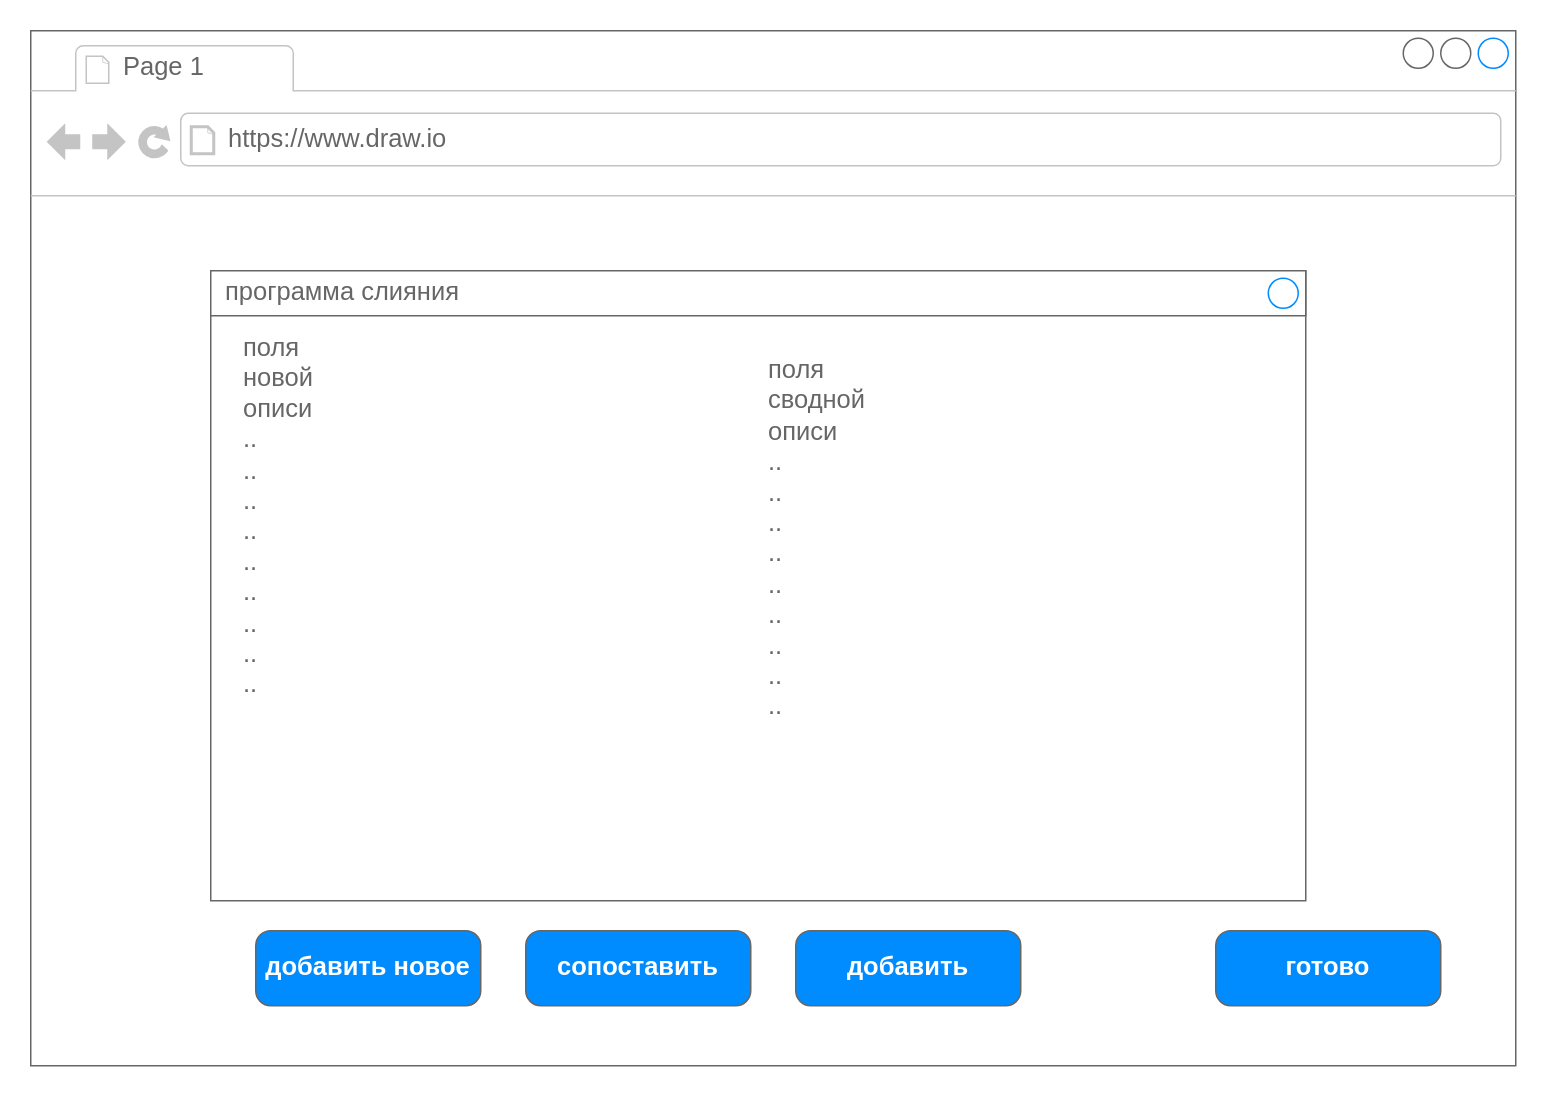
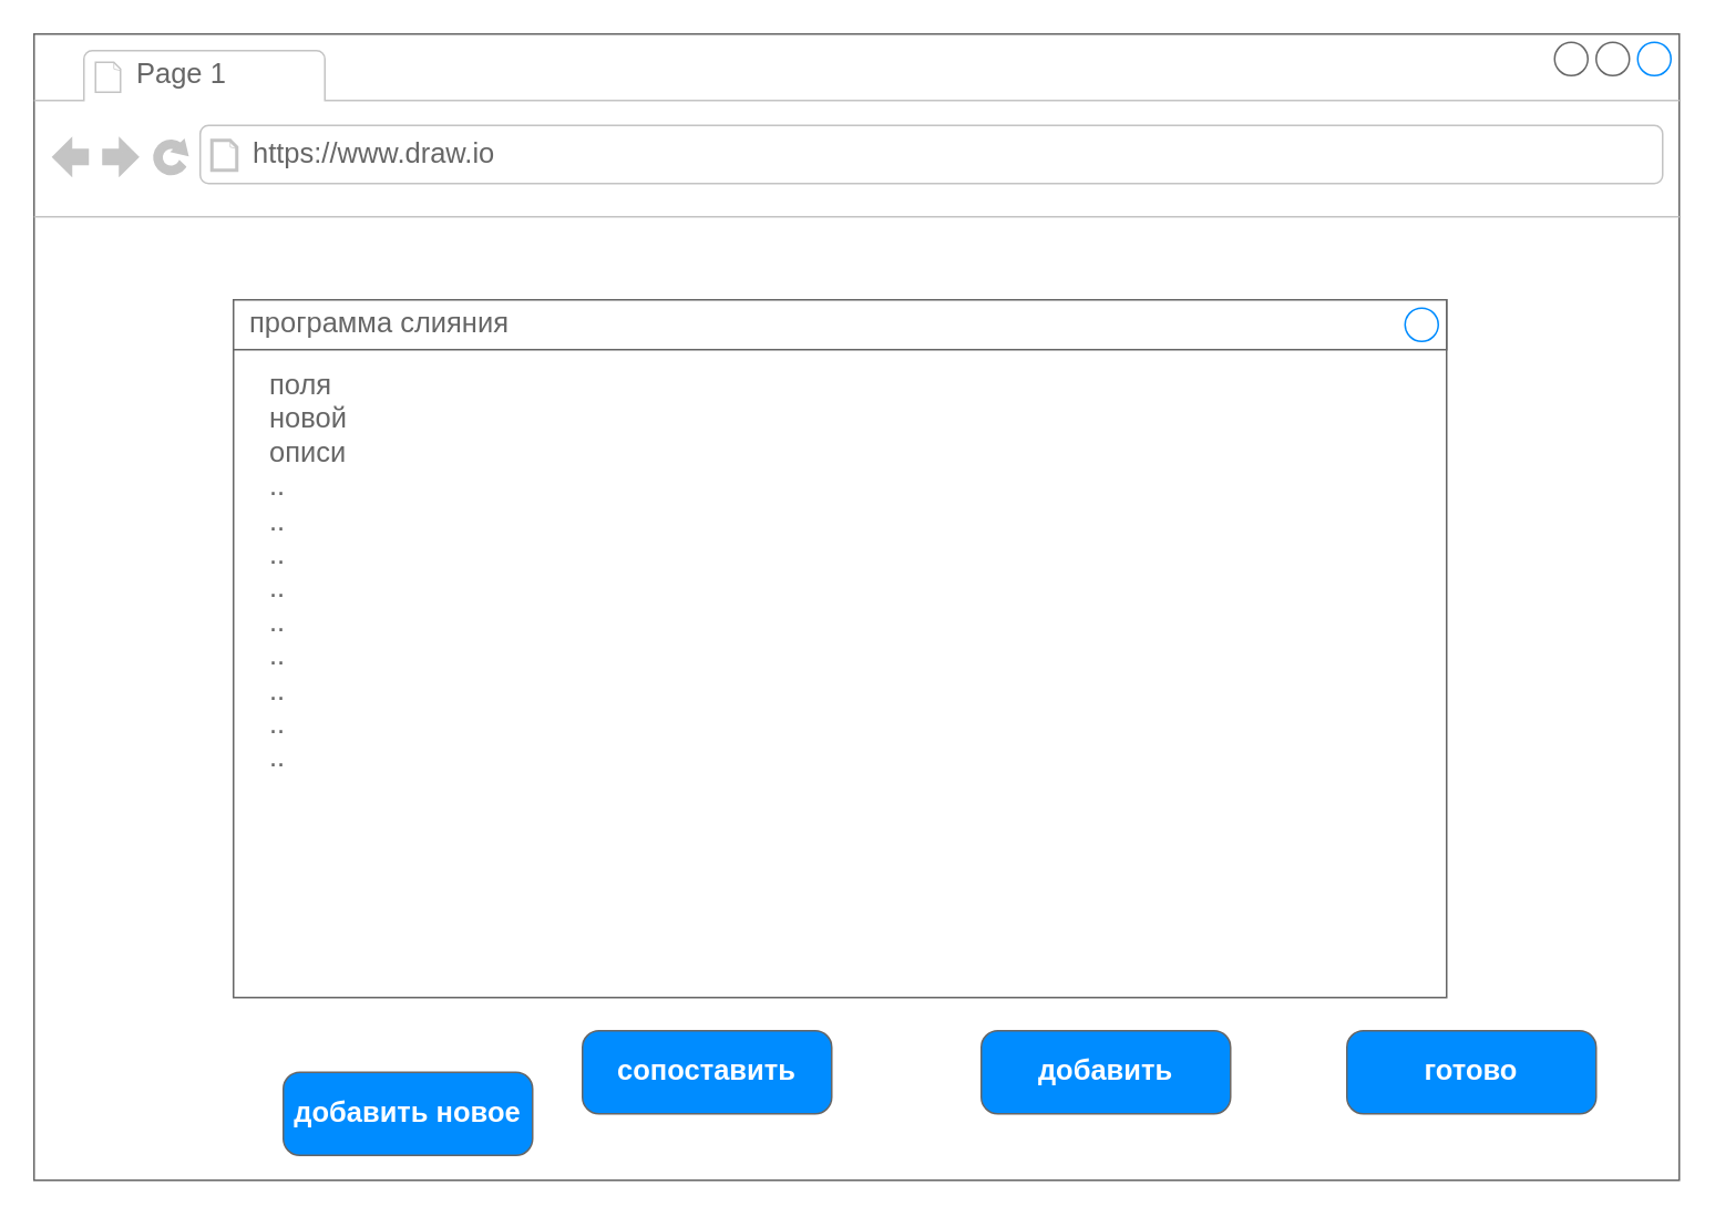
  <mxCell id="0" />
  <mxCell id="1" parent="0" />
  <mxCell id="2" value="" style="strokeWidth=1;shadow=0;dashed=0;align=center;html=1;shape=mxgraph.mockup.containers.browserWindow;rSize=0;strokeColor=#666666;strokeColor2=#008cff;strokeColor3=#c4c4c4;mainText=,;recursiveResize=0;" vertex="1" parent="1"><mxGeometry x="20" y="20" width="990" height="690" as="geometry" /></mxCell>
  <mxCell id="3" value="Page 1" style="strokeWidth=1;shadow=0;dashed=0;align=center;html=1;shape=mxgraph.mockup.containers.anchor;fontSize=17;fontColor=#666666;align=left;" vertex="1" parent="2"><mxGeometry x="60" y="12" width="110" height="26" as="geometry" /></mxCell>
  <mxCell id="4" value="https://www.draw.io" style="strokeWidth=1;shadow=0;dashed=0;align=center;html=1;shape=mxgraph.mockup.containers.anchor;rSize=0;fontSize=17;fontColor=#666666;align=left;" vertex="1" parent="2"><mxGeometry x="130" y="60" width="250" height="26" as="geometry" /></mxCell>
  <mxCell id="5" value="" style="strokeWidth=1;shadow=0;dashed=0;align=center;html=1;shape=mxgraph.mockup.containers.rrect;rSize=0;strokeColor=#666666;fontColor=#666666;fontSize=17;verticalAlign=top;whiteSpace=wrap;fillColor=#ffffff;spacingTop=32;" vertex="1" parent="2"><mxGeometry x="120" y="160" width="730" height="420" as="geometry" /></mxCell>
  <mxCell id="6" value="программа слияния" style="strokeWidth=1;shadow=0;dashed=0;align=center;html=1;shape=mxgraph.mockup.containers.rrect;rSize=0;fontSize=17;fontColor=#666666;strokeColor=#666666;align=left;spacingLeft=8;fillColor=#ffffff;resizeWidth=1;" vertex="1" parent="5"><mxGeometry width="730" height="30" relative="1" as="geometry" /></mxCell>
  <mxCell id="7" value="" style="shape=ellipse;strokeColor=#008cff;resizable=0;fillColor=none;html=1;" vertex="1" parent="6"><mxGeometry x="1" y="0.5" width="20" height="20" relative="1" as="geometry"><mxPoint x="-25" y="-10" as="offset" /></mxGeometry></mxCell>
  <mxCell id="8" value="поля&amp;nbsp;&lt;br&gt;новой&amp;nbsp;&lt;br&gt;описи&lt;br&gt;..&lt;br&gt;..&lt;br&gt;..&lt;br&gt;..&lt;br&gt;..&lt;br&gt;..&lt;br&gt;..&lt;br&gt;..&lt;br&gt;.." style="strokeWidth=1;shadow=0;dashed=0;align=center;html=1;shape=mxgraph.mockup.text.bulletedList;textColor=#666666;mainText=,,,,;textSize=17;bulletStyle=none;strokeColor=none;fillColor=none;align=left;verticalAlign=top;fontSize=17;fontColor=#666666;" vertex="1" parent="5"><mxGeometry x="20" y="35" width="340" height="250" as="geometry" /></mxCell>
- <mxCell id="9" value="поля&amp;nbsp;&lt;br&gt;сводной&amp;nbsp;&lt;br&gt;описи&lt;br&gt;..&lt;br&gt;..&lt;br&gt;..&lt;br&gt;..&lt;br&gt;..&lt;br&gt;..&lt;br&gt;..&lt;br&gt;..&lt;br&gt;.." style="strokeWidth=1;shadow=0;dashed=0;align=center;html=1;shape=mxgraph.mockup.text.bulletedList;textColor=#666666;mainText=,,,,;textSize=17;bulletStyle=none;strokeColor=none;fillColor=none;align=left;verticalAlign=top;fontSize=17;fontColor=#666666;" vertex="1" parent="5"><mxGeometry x="370" y="50" width="340" height="250" as="geometry" /></mxCell>
  <mxCell id="10" value="сопоставить" style="strokeWidth=1;shadow=0;dashed=0;align=center;html=1;shape=mxgraph.mockup.buttons.button;strokeColor=#666666;fontColor=#ffffff;mainText=;buttonStyle=round;fontSize=17;fontStyle=1;fillColor=#008cff;whiteSpace=wrap;" vertex="1" parent="2"><mxGeometry x="330" y="600" width="150" height="50" as="geometry" /></mxCell>
- <mxCell id="11" value="добавить" style="strokeWidth=1;shadow=0;dashed=0;align=center;html=1;shape=mxgraph.mockup.buttons.button;strokeColor=#666666;fontColor=#ffffff;mainText=;buttonStyle=round;fontSize=17;fontStyle=1;fillColor=#008cff;whiteSpace=wrap;" vertex="1" parent="2"><mxGeometry x="510" y="600" width="150" height="50" as="geometry" /></mxCell>
- <mxCell id="12" value="добавить новое" style="strokeWidth=1;shadow=0;dashed=0;align=center;html=1;shape=mxgraph.mockup.buttons.button;strokeColor=#666666;fontColor=#ffffff;mainText=;buttonStyle=round;fontSize=17;fontStyle=1;fillColor=#008cff;whiteSpace=wrap;" vertex="1" parent="2"><mxGeometry x="150" y="600" width="150" height="50" as="geometry" /></mxCell>
+ <mxCell id="11" value="добавить" style="strokeWidth=1;shadow=0;dashed=0;align=center;html=1;shape=mxgraph.mockup.buttons.button;strokeColor=#666666;fontColor=#ffffff;mainText=;buttonStyle=round;fontSize=17;fontStyle=1;fillColor=#008cff;whiteSpace=wrap;" vertex="1" parent="2"><mxGeometry x="570" y="600" width="150" height="50" as="geometry" /></mxCell>
+ <mxCell id="12" value="добавить новое" style="strokeWidth=1;shadow=0;dashed=0;align=center;html=1;shape=mxgraph.mockup.buttons.button;strokeColor=#666666;fontColor=#ffffff;mainText=;buttonStyle=round;fontSize=17;fontStyle=1;fillColor=#008cff;whiteSpace=wrap;" vertex="1" parent="2"><mxGeometry x="150" y="625" width="150" height="50" as="geometry" /></mxCell>
  <mxCell id="13" value="готово" style="strokeWidth=1;shadow=0;dashed=0;align=center;html=1;shape=mxgraph.mockup.buttons.button;strokeColor=#666666;fontColor=#ffffff;mainText=;buttonStyle=round;fontSize=17;fontStyle=1;fillColor=#008cff;whiteSpace=wrap;" vertex="1" parent="2"><mxGeometry x="790" y="600" width="150" height="50" as="geometry" /></mxCell>
